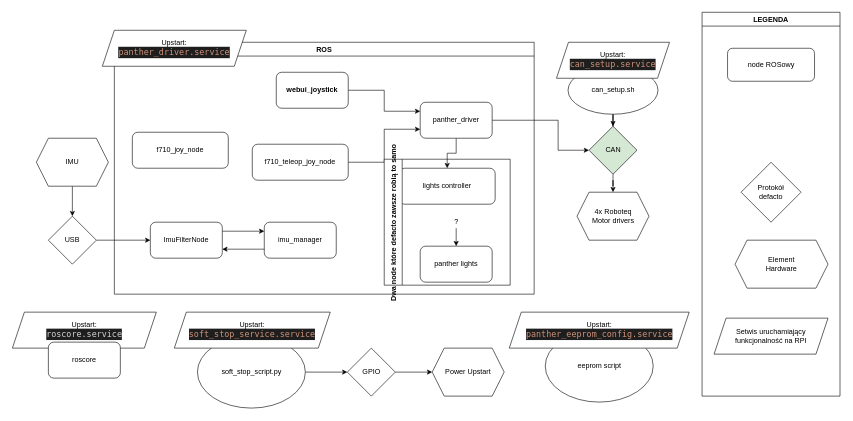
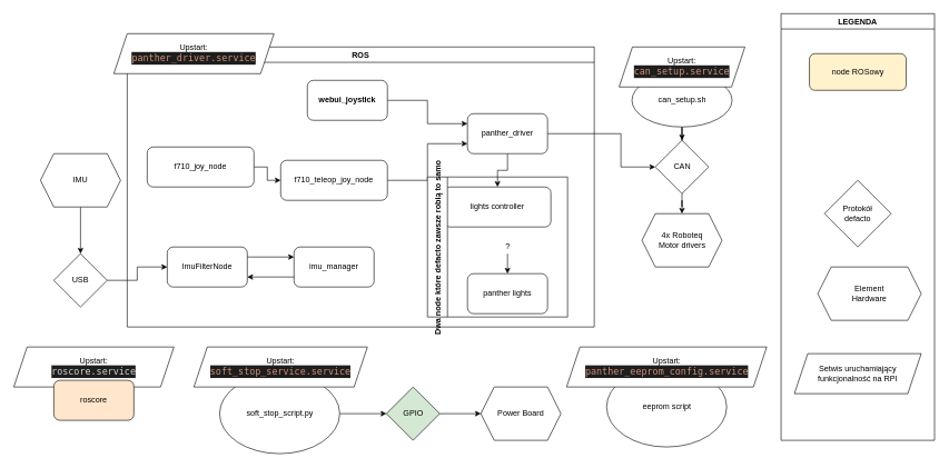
  <mxCell id="0" />
  <mxCell id="1" parent="0" />
  <mxCell id="2" style="edgeStyle=orthogonalEdgeStyle;rounded=0;orthogonalLoop=1;jettySize=auto;html=1;entryX=0;entryY=0.25;entryDx=0;entryDy=0;" parent="1" source="3" target="8" edge="1"><mxGeometry relative="1" as="geometry" /></mxCell>
  <mxCell id="3" value="&lt;div&gt;&lt;b&gt;webui_joystick&lt;/b&gt;&lt;/div&gt;" style="rounded=1;whiteSpace=wrap;html=1;" parent="1" vertex="1"><mxGeometry x="460" y="120" width="120" height="60" as="geometry" /></mxCell>
  <mxCell id="4" style="edgeStyle=orthogonalEdgeStyle;rounded=0;orthogonalLoop=1;jettySize=auto;html=1;entryX=0;entryY=0.75;entryDx=0;entryDy=0;" parent="1" source="5" target="8" edge="1"><mxGeometry relative="1" as="geometry" /></mxCell>
  <mxCell id="5" value="f710_teleop_joy_node" style="rounded=1;whiteSpace=wrap;html=1;" parent="1" vertex="1"><mxGeometry x="420" y="240" width="160" height="60" as="geometry" /></mxCell>
  <mxCell id="6" style="edgeStyle=orthogonalEdgeStyle;rounded=0;orthogonalLoop=1;jettySize=auto;html=1;" parent="1" source="8" target="10" edge="1"><mxGeometry relative="1" as="geometry" /></mxCell>
  <mxCell id="7" style="edgeStyle=orthogonalEdgeStyle;rounded=0;orthogonalLoop=1;jettySize=auto;html=1;entryX=0;entryY=0.5;entryDx=0;entryDy=0;" parent="1" source="8" target="23" edge="1"><mxGeometry relative="1" as="geometry"><mxPoint x="960" y="200" as="targetPoint" /><Array as="points"><mxPoint x="930" y="200" /><mxPoint x="930" y="250" /></Array></mxGeometry></mxCell>
  <mxCell id="8" value="&lt;div&gt;panther_driver&lt;br&gt;&lt;/div&gt;" style="rounded=1;whiteSpace=wrap;html=1;" parent="1" vertex="1"><mxGeometry x="700" y="170" width="120" height="60" as="geometry" /></mxCell>
  <mxCell id="9" style="edgeStyle=orthogonalEdgeStyle;rounded=0;orthogonalLoop=1;jettySize=auto;html=1;entryX=0.5;entryY=0;entryDx=0;entryDy=0;" parent="1" target="11" edge="1"><mxGeometry relative="1" as="geometry"><mxPoint x="760" y="380" as="sourcePoint" /></mxGeometry></mxCell>
  <mxCell id="10" value="lights controller" style="rounded=1;whiteSpace=wrap;html=1;" parent="1" vertex="1"><mxGeometry x="665" y="280" width="160" height="60" as="geometry" /></mxCell>
  <mxCell id="11" value="panther lights" style="rounded=1;whiteSpace=wrap;html=1;" parent="1" vertex="1"><mxGeometry x="700" y="410" width="120" height="60" as="geometry" /></mxCell>
+ <mxCell id="12" style="edgeStyle=orthogonalEdgeStyle;rounded=0;orthogonalLoop=1;jettySize=auto;html=1;entryX=0;entryY=0.5;entryDx=0;entryDy=0;" parent="1" source="13" target="5" edge="1"><mxGeometry relative="1" as="geometry" /></mxCell>
  <mxCell id="13" value="&lt;div&gt;f710_joy_node&lt;/div&gt;" style="rounded=1;whiteSpace=wrap;html=1;" parent="1" vertex="1"><mxGeometry x="220" y="220" width="160" height="60" as="geometry" /></mxCell>
  <mxCell id="14" value="?" style="text;html=1;align=center;verticalAlign=middle;resizable=0;points=[];autosize=1;strokeColor=none;fillColor=none;" parent="1" vertex="1"><mxGeometry x="750" y="360" width="20" height="20" as="geometry" /></mxCell>
  <mxCell id="15" value="ROS" style="swimlane;" parent="1" vertex="1"><mxGeometry x="190" y="70" width="700" height="420" as="geometry" /></mxCell>
  <mxCell id="16" value="Dwa node które defacto zawsze robią to samo" style="swimlane;horizontal=0;startSize=30;" parent="15" vertex="1"><mxGeometry x="450" y="195" width="210" height="210" as="geometry" /></mxCell>
  <mxCell id="17" value="imu_manager" style="rounded=1;whiteSpace=wrap;html=1;" parent="15" vertex="1"><mxGeometry x="250" y="300" width="120" height="60" as="geometry" /></mxCell>
  <mxCell id="18" style="edgeStyle=orthogonalEdgeStyle;rounded=0;orthogonalLoop=1;jettySize=auto;html=1;exitX=1;exitY=0.25;exitDx=0;exitDy=0;entryX=0;entryY=0.25;entryDx=0;entryDy=0;" parent="15" source="19" target="17" edge="1"><mxGeometry relative="1" as="geometry" /></mxCell>
  <mxCell id="19" value="ImuFilterNode" style="rounded=1;whiteSpace=wrap;html=1;" parent="15" vertex="1"><mxGeometry x="60" y="300" width="120" height="60" as="geometry" /></mxCell>
  <mxCell id="20" style="edgeStyle=orthogonalEdgeStyle;rounded=0;orthogonalLoop=1;jettySize=auto;html=1;exitX=0;exitY=0.75;exitDx=0;exitDy=0;entryX=1;entryY=0.75;entryDx=0;entryDy=0;" parent="15" source="17" target="19" edge="1"><mxGeometry relative="1" as="geometry" /></mxCell>
  <mxCell id="21" value="&lt;div&gt;Upstart:&lt;/div&gt;&lt;div&gt;&lt;div style=&quot;color: rgb(212 , 212 , 212) ; background-color: rgb(30 , 30 , 30) ; font-family: &amp;#34;droid sans mono&amp;#34; , &amp;#34;monospace&amp;#34; , monospace ; font-weight: normal ; font-size: 14px ; line-height: 19px&quot;&gt;&lt;div&gt;&lt;span style=&quot;color: #ce9178&quot;&gt;panther_driver.service&lt;/span&gt;&lt;/div&gt;&lt;/div&gt;&lt;/div&gt;" style="shape=parallelogram;perimeter=parallelogramPerimeter;whiteSpace=wrap;html=1;fixedSize=1;" parent="15" vertex="1"><mxGeometry x="-20" y="-20" width="240" height="60" as="geometry" /></mxCell>
  <mxCell id="22" style="edgeStyle=orthogonalEdgeStyle;rounded=0;orthogonalLoop=1;jettySize=auto;html=1;entryX=0.5;entryY=0;entryDx=0;entryDy=0;" parent="1" source="23" target="40" edge="1"><mxGeometry relative="1" as="geometry" /></mxCell>
- <mxCell id="23" value="CAN" style="rhombus;whiteSpace=wrap;html=1;fillColor=#d5e8d4;" parent="1" vertex="1"><mxGeometry x="981.5" y="210" width="80" height="80" as="geometry" /></mxCell>
+ <mxCell id="23" value="CAN" style="rhombus;whiteSpace=wrap;html=1;" parent="1" vertex="1"><mxGeometry x="981.5" y="210" width="80" height="80" as="geometry" /></mxCell>
  <mxCell id="24" style="edgeStyle=orthogonalEdgeStyle;rounded=0;orthogonalLoop=1;jettySize=auto;html=1;entryX=0;entryY=0.5;entryDx=0;entryDy=0;" parent="1" source="25" target="39" edge="1"><mxGeometry relative="1" as="geometry" /></mxCell>
- <mxCell id="25" value="GPIO" style="rhombus;whiteSpace=wrap;html=1;" parent="1" vertex="1"><mxGeometry x="578.5" y="580" width="80" height="80" as="geometry" /></mxCell>
+ <mxCell id="25" value="GPIO" style="rhombus;whiteSpace=wrap;html=1;fillColor=#d5e8d4;" parent="1" vertex="1"><mxGeometry x="578.5" y="580" width="80" height="80" as="geometry" /></mxCell>
  <mxCell id="26" style="edgeStyle=orthogonalEdgeStyle;rounded=0;orthogonalLoop=1;jettySize=auto;html=1;" parent="1" source="27" target="23" edge="1"><mxGeometry relative="1" as="geometry" /></mxCell>
  <mxCell id="27" value="can_setup.sh" style="ellipse;whiteSpace=wrap;html=1;" parent="1" vertex="1"><mxGeometry x="946.5" y="110" width="150" height="80" as="geometry" /></mxCell>
  <mxCell id="28" value="&lt;div&gt;Upstart:&lt;/div&gt;&lt;div&gt;&lt;div style=&quot;color: rgb(212 , 212 , 212) ; background-color: rgb(30 , 30 , 30) ; font-family: &amp;#34;droid sans mono&amp;#34; , &amp;#34;monospace&amp;#34; , monospace ; font-weight: normal ; font-size: 14px ; line-height: 19px&quot;&gt;&lt;div&gt;&lt;span style=&quot;color: #ce9178&quot;&gt;can_setup.service&lt;/span&gt;&lt;/div&gt;&lt;/div&gt;&lt;/div&gt;" style="shape=parallelogram;perimeter=parallelogramPerimeter;whiteSpace=wrap;html=1;fixedSize=1;" parent="1" vertex="1"><mxGeometry x="927.25" y="70" width="188.5" height="60" as="geometry" /></mxCell>
  <mxCell id="29" style="edgeStyle=orthogonalEdgeStyle;rounded=0;orthogonalLoop=1;jettySize=auto;html=1;" parent="1" source="30" target="25" edge="1"><mxGeometry relative="1" as="geometry" /></mxCell>
  <mxCell id="30" value="soft_stop_script.py" style="ellipse;whiteSpace=wrap;html=1;" parent="1" vertex="1"><mxGeometry x="328.5" y="560" width="180" height="120" as="geometry" /></mxCell>
  <mxCell id="31" value="&lt;div&gt;Upstart:&lt;/div&gt;&lt;div&gt;&lt;div style=&quot;color: rgb(212 , 212 , 212) ; background-color: rgb(30 , 30 , 30) ; font-family: &amp;#34;droid sans mono&amp;#34; , &amp;#34;monospace&amp;#34; , monospace ; font-weight: normal ; font-size: 14px ; line-height: 19px&quot;&gt;&lt;div&gt;&lt;div style=&quot;color: rgb(212 , 212 , 212) ; background-color: rgb(30 , 30 , 30) ; font-family: &amp;#34;droid sans mono&amp;#34; , &amp;#34;monospace&amp;#34; , monospace ; font-weight: normal ; font-size: 14px ; line-height: 19px&quot;&gt;&lt;div&gt;&lt;div&gt;&lt;div style=&quot;color: rgb(212 , 212 , 212) ; background-color: rgb(30 , 30 , 30) ; font-family: &amp;#34;droid sans mono&amp;#34; , &amp;#34;monospace&amp;#34; , monospace ; font-weight: normal ; font-size: 14px ; line-height: 19px&quot;&gt;&lt;div&gt;&lt;div style=&quot;color: rgb(212 , 212 , 212) ; background-color: rgb(30 , 30 , 30) ; font-family: &amp;#34;droid sans mono&amp;#34; , &amp;#34;monospace&amp;#34; , monospace ; font-weight: normal ; font-size: 14px ; line-height: 19px&quot;&gt;&lt;div&gt;&lt;span style=&quot;color: #ce9178&quot;&gt;soft_stop_service.service&lt;/span&gt;&lt;/div&gt;&lt;/div&gt;&lt;/div&gt;&lt;/div&gt;&lt;/div&gt;&lt;/div&gt;&lt;/div&gt;&lt;/div&gt;&lt;/div&gt;&lt;/div&gt;" style="shape=parallelogram;perimeter=parallelogramPerimeter;whiteSpace=wrap;html=1;fixedSize=1;" parent="1" vertex="1"><mxGeometry x="290" y="520" width="260" height="60" as="geometry" /></mxCell>
  <mxCell id="32" value="LEGENDA" style="swimlane;" parent="1" vertex="1"><mxGeometry x="1170" y="20" width="230" height="640" as="geometry" /></mxCell>
- <mxCell id="33" value="node ROSowy" style="rounded=1;whiteSpace=wrap;html=1;" parent="32" vertex="1"><mxGeometry x="42.5" y="60" width="145" height="55" as="geometry" /></mxCell>
+ <mxCell id="33" value="node ROSowy" style="rounded=1;whiteSpace=wrap;html=1;fillColor=#fff2cc;" parent="32" vertex="1"><mxGeometry x="42.5" y="60" width="145" height="55" as="geometry" /></mxCell>
  <mxCell id="34" value="Protokół&lt;br&gt;defacto" style="rhombus;whiteSpace=wrap;html=1;" parent="32" vertex="1"><mxGeometry x="65" y="250" width="100" height="100" as="geometry" /></mxCell>
  <mxCell id="35" value="Element&lt;br&gt;Hardware" style="shape=hexagon;perimeter=hexagonPerimeter2;whiteSpace=wrap;html=1;fixedSize=1;" parent="32" vertex="1"><mxGeometry x="55" y="380" width="155" height="80" as="geometry" /></mxCell>
  <mxCell id="36" value="Setwis uruchamiający &lt;br&gt;funkcjonalność na RPI" style="shape=parallelogram;perimeter=parallelogramPerimeter;whiteSpace=wrap;html=1;fixedSize=1;" parent="32" vertex="1"><mxGeometry x="20" y="510" width="190" height="60" as="geometry" /></mxCell>
  <mxCell id="37" style="edgeStyle=orthogonalEdgeStyle;rounded=0;orthogonalLoop=1;jettySize=auto;html=1;entryX=0;entryY=0.5;entryDx=0;entryDy=0;" parent="1" source="38" target="19" edge="1"><mxGeometry relative="1" as="geometry" /></mxCell>
- <mxCell id="38" value="USB" style="rhombus;whiteSpace=wrap;html=1;" parent="1" vertex="1"><mxGeometry x="80" y="360" width="80" height="80" as="geometry" /></mxCell>
- <mxCell id="39" value="Power Upstart" style="shape=hexagon;perimeter=hexagonPerimeter2;whiteSpace=wrap;html=1;fixedSize=1;" parent="1" vertex="1"><mxGeometry x="720" y="580" width="120" height="80" as="geometry" /></mxCell>
+ <mxCell id="38" value="USB" style="rhombus;whiteSpace=wrap;html=1;" parent="1" vertex="1"><mxGeometry x="80" y="380" width="80" height="80" as="geometry" /></mxCell>
+ <mxCell id="39" value="Power Board" style="shape=hexagon;perimeter=hexagonPerimeter2;whiteSpace=wrap;html=1;fixedSize=1;" parent="1" vertex="1"><mxGeometry x="720" y="580" width="120" height="80" as="geometry" /></mxCell>
  <mxCell id="40" value="4x Roboteq&lt;br&gt;Motor drivers" style="shape=hexagon;perimeter=hexagonPerimeter2;whiteSpace=wrap;html=1;fixedSize=1;" parent="1" vertex="1"><mxGeometry x="961.5" y="320" width="120" height="80" as="geometry" /></mxCell>
  <mxCell id="41" style="edgeStyle=orthogonalEdgeStyle;rounded=0;orthogonalLoop=1;jettySize=auto;html=1;" parent="1" source="42" target="38" edge="1"><mxGeometry relative="1" as="geometry" /></mxCell>
  <mxCell id="42" value="IMU" style="shape=hexagon;perimeter=hexagonPerimeter2;whiteSpace=wrap;html=1;fixedSize=1;" parent="1" vertex="1"><mxGeometry x="60" y="230" width="120" height="80" as="geometry" /></mxCell>
  <mxCell id="43" value="eeprom script" style="ellipse;whiteSpace=wrap;html=1;" parent="1" vertex="1"><mxGeometry x="908.5" y="550" width="180" height="120" as="geometry" /></mxCell>
  <mxCell id="44" value="&lt;div&gt;Upstart:&lt;/div&gt;&lt;div&gt;&lt;div style=&quot;color: rgb(212 , 212 , 212) ; background-color: rgb(30 , 30 , 30) ; font-family: &amp;#34;droid sans mono&amp;#34; , &amp;#34;monospace&amp;#34; , monospace ; font-weight: normal ; font-size: 14px ; line-height: 19px&quot;&gt;&lt;div&gt;&lt;div style=&quot;color: rgb(212 , 212 , 212) ; background-color: rgb(30 , 30 , 30) ; font-family: &amp;#34;droid sans mono&amp;#34; , &amp;#34;monospace&amp;#34; , monospace ; font-weight: normal ; font-size: 14px ; line-height: 19px&quot;&gt;&lt;div&gt;&lt;div&gt;&lt;div style=&quot;color: rgb(212 , 212 , 212) ; background-color: rgb(30 , 30 , 30) ; font-family: &amp;#34;droid sans mono&amp;#34; , &amp;#34;monospace&amp;#34; , monospace ; font-weight: normal ; font-size: 14px ; line-height: 19px&quot;&gt;&lt;div&gt;&lt;div style=&quot;color: rgb(212 , 212 , 212) ; background-color: rgb(30 , 30 , 30) ; font-family: &amp;#34;droid sans mono&amp;#34; , &amp;#34;monospace&amp;#34; , monospace ; font-weight: normal ; font-size: 14px ; line-height: 19px&quot;&gt;&lt;div&gt;&lt;span style=&quot;color: #ce9178&quot;&gt;panther_eeprom_config.service&lt;/span&gt;&lt;/div&gt;&lt;/div&gt;&lt;/div&gt;&lt;/div&gt;&lt;/div&gt;&lt;/div&gt;&lt;/div&gt;&lt;/div&gt;&lt;/div&gt;&lt;/div&gt;" style="shape=parallelogram;perimeter=parallelogramPerimeter;whiteSpace=wrap;html=1;fixedSize=1;" parent="1" vertex="1"><mxGeometry x="848.5" y="520" width="300" height="60" as="geometry" /></mxCell>
  <mxCell id="45" value="&lt;div&gt;Upstart:&lt;/div&gt;&lt;div&gt;&lt;div style=&quot;color: rgb(212 , 212 , 212) ; background-color: rgb(30 , 30 , 30) ; font-family: &amp;#34;droid sans mono&amp;#34; , &amp;#34;monospace&amp;#34; , monospace ; font-weight: normal ; font-size: 14px ; line-height: 19px&quot;&gt;roscore.service&lt;/div&gt;&lt;/div&gt;" style="shape=parallelogram;perimeter=parallelogramPerimeter;whiteSpace=wrap;html=1;fixedSize=1;" parent="1" vertex="1"><mxGeometry x="20" y="520" width="240" height="60" as="geometry" /></mxCell>
- <mxCell id="46" value="roscore" style="rounded=1;whiteSpace=wrap;html=1;" parent="1" vertex="1"><mxGeometry x="80" y="570" width="120" height="60" as="geometry" /></mxCell>
+ <mxCell id="46" value="roscore" style="rounded=1;whiteSpace=wrap;html=1;fillColor=#ffe6cc;" parent="1" vertex="1"><mxGeometry x="80" y="570" width="120" height="60" as="geometry" /></mxCell>
